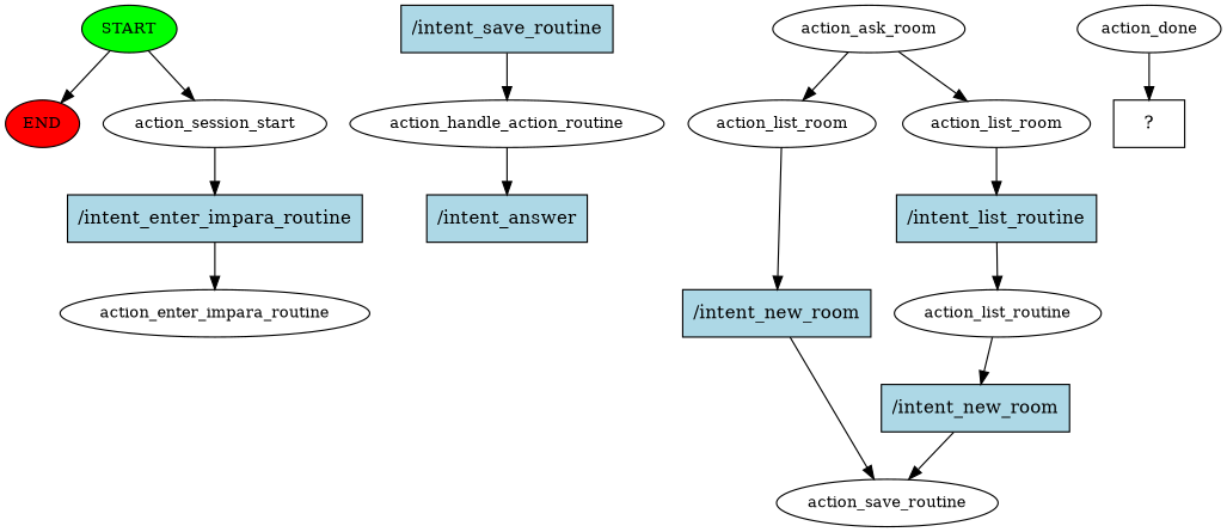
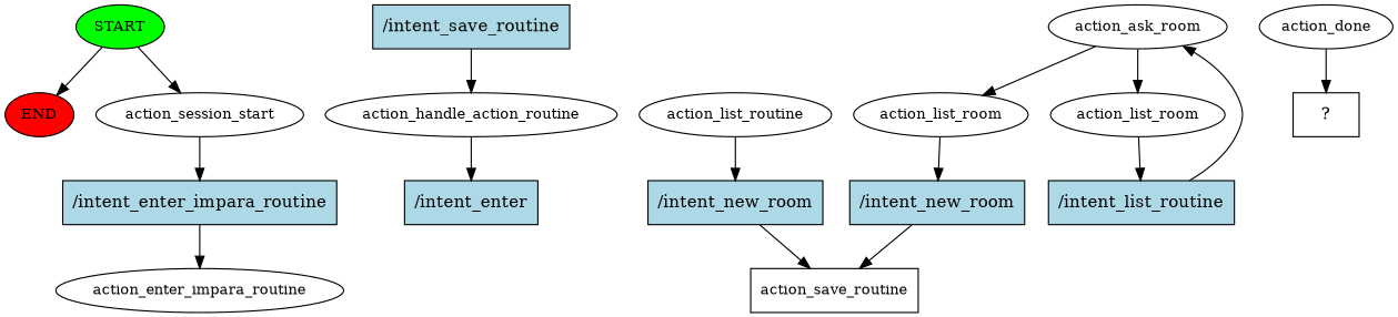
  digraph {
    node [fontsize=12]
    n1 [fillcolor=green label=START style=filled]
    n2 [fillcolor=red label=END style=filled]
    n3 [label=action_session_start]
    n4 [fillcolor=lightblue label="/intent_enter_impara_routine" shape=rect style=filled fontsize=""]
    n5 [label=action_enter_impara_routine]
    n6 [fillcolor=lightblue label="/intent_save_routine" shape=rect style=filled fontsize=""]
    n7 [label=action_handle_action_routine]
-   n8 [fillcolor=lightblue label="/intent_answer" shape=rect style=filled fontsize=""]
+   n8 [fillcolor=lightblue label="/intent_enter" shape=rect style=filled fontsize=""]
    n9 [label=action_list_room]
    n10 [fillcolor=lightblue label="/intent_new_room" shape=rect style=filled fontsize=""]
-   n11 [label=action_save_routine]
+   n11 [label=action_save_routine shape=box]
    n12 [label=action_ask_room]
    n13 [label=action_list_room]
    n14 [fillcolor=lightblue label="/intent_list_routine" shape=rect style=filled fontsize=""]
    n15 [label=action_list_routine]
    n16 [fillcolor=lightblue label="/intent_new_room" shape=rect style=filled fontsize=""]
    n17 [label=action_done]
    n18 [label="  ?  " shape=rect fontsize=""]
    n1 -> n2
    n1 -> n3
    n3 -> n4
    n4 -> n5
    n6 -> n7
    n7 -> n8
    n9 -> n10
    n10 -> n11
    n12 -> n9
    n12 -> n13
    n13 -> n14
-   n14 -> n15
+   n14 -> n12
    n15 -> n16
    n16 -> n11
    n17 -> n18
  }
